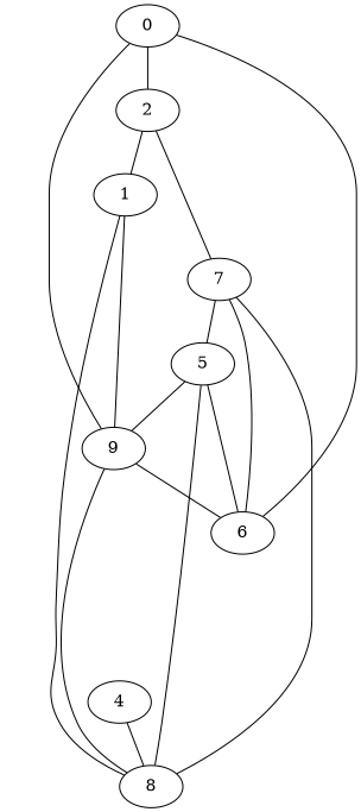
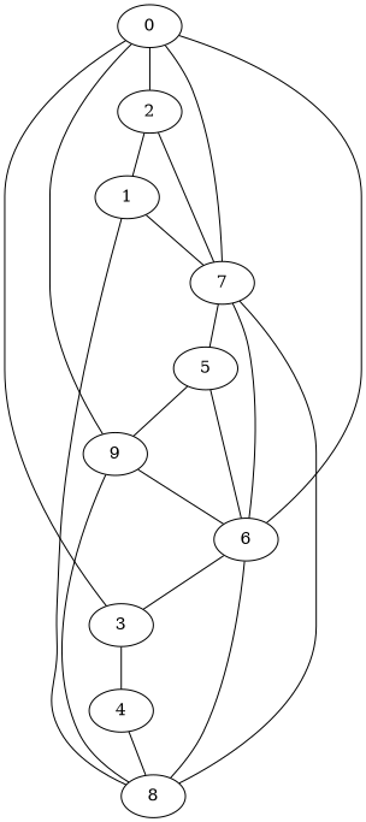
  graph {
    fontname="DejaVu Serif"
    node [fontname="DejaVu Serif"]
    edge [fontname="DejaVu Serif"]
    0
    2
+   3
    1
    4
    7
    8
    5
    9
    6
    0 -- 2
+   0 -- 3
    2 -- 1
-   1 -- 9
+   3 -- 4
+   1 -- 7
    4 -- 8
+   7 -- 0
    7 -- 2
    7 -- 8
    7 -- 5
    8 -- 1
-   8 -- 5
+   8 -- 6
    5 -- 9
    9 -- 0
    9 -- 8
    9 -- 6
    6 -- 0
+   6 -- 3
    6 -- 7
    6 -- 5
  }
